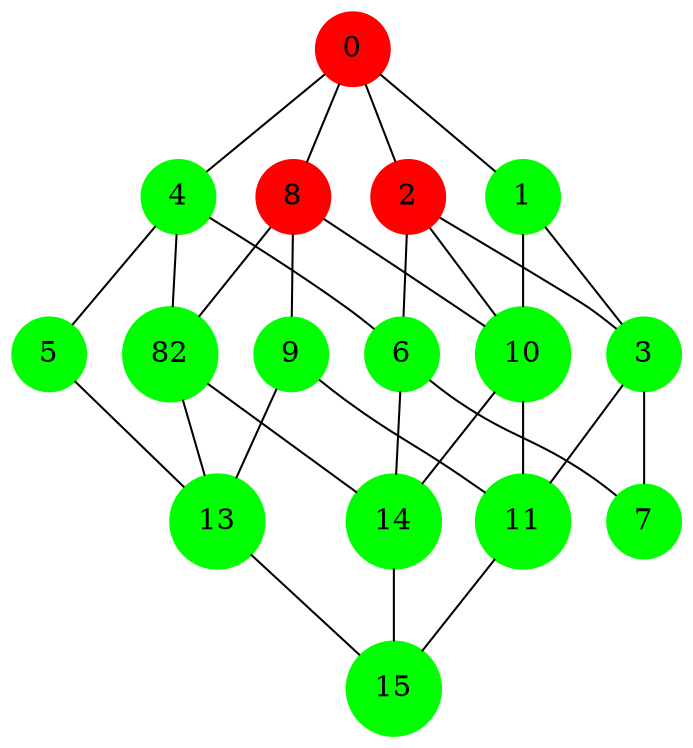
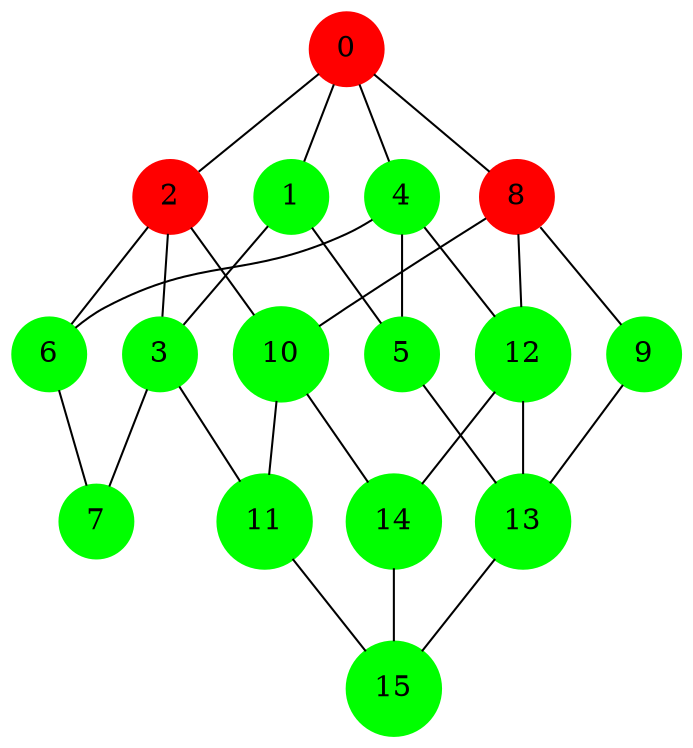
  digraph {
    rankdir=BT
    node [color="#00FF00" shape=circle style=filled]
    edge [dir=none]
    0 [color="#FF0000"]
    1
    2 [color="#FF0000"]
    3
    4
    5
    6
    7
    8 [color="#FF0000"]
    9
    10
    11
-   12 [label=82]
+   12
    13
    14
    15
    1 -> 0
    2 -> 0
    3 -> 1
    3 -> 2
    4 -> 0
-   10 -> 1
+   5 -> 1
    5 -> 4
    6 -> 2
    6 -> 4
    7 -> 3
    7 -> 6
    8 -> 0
    9 -> 8
    10 -> 2
    10 -> 8
    11 -> 3
-   11 -> 9
    11 -> 10
    12 -> 4
    12 -> 8
    13 -> 5
    13 -> 9
    13 -> 12
-   14 -> 6
    14 -> 10
    14 -> 12
    15 -> 11
    15 -> 13
    15 -> 14
  }
